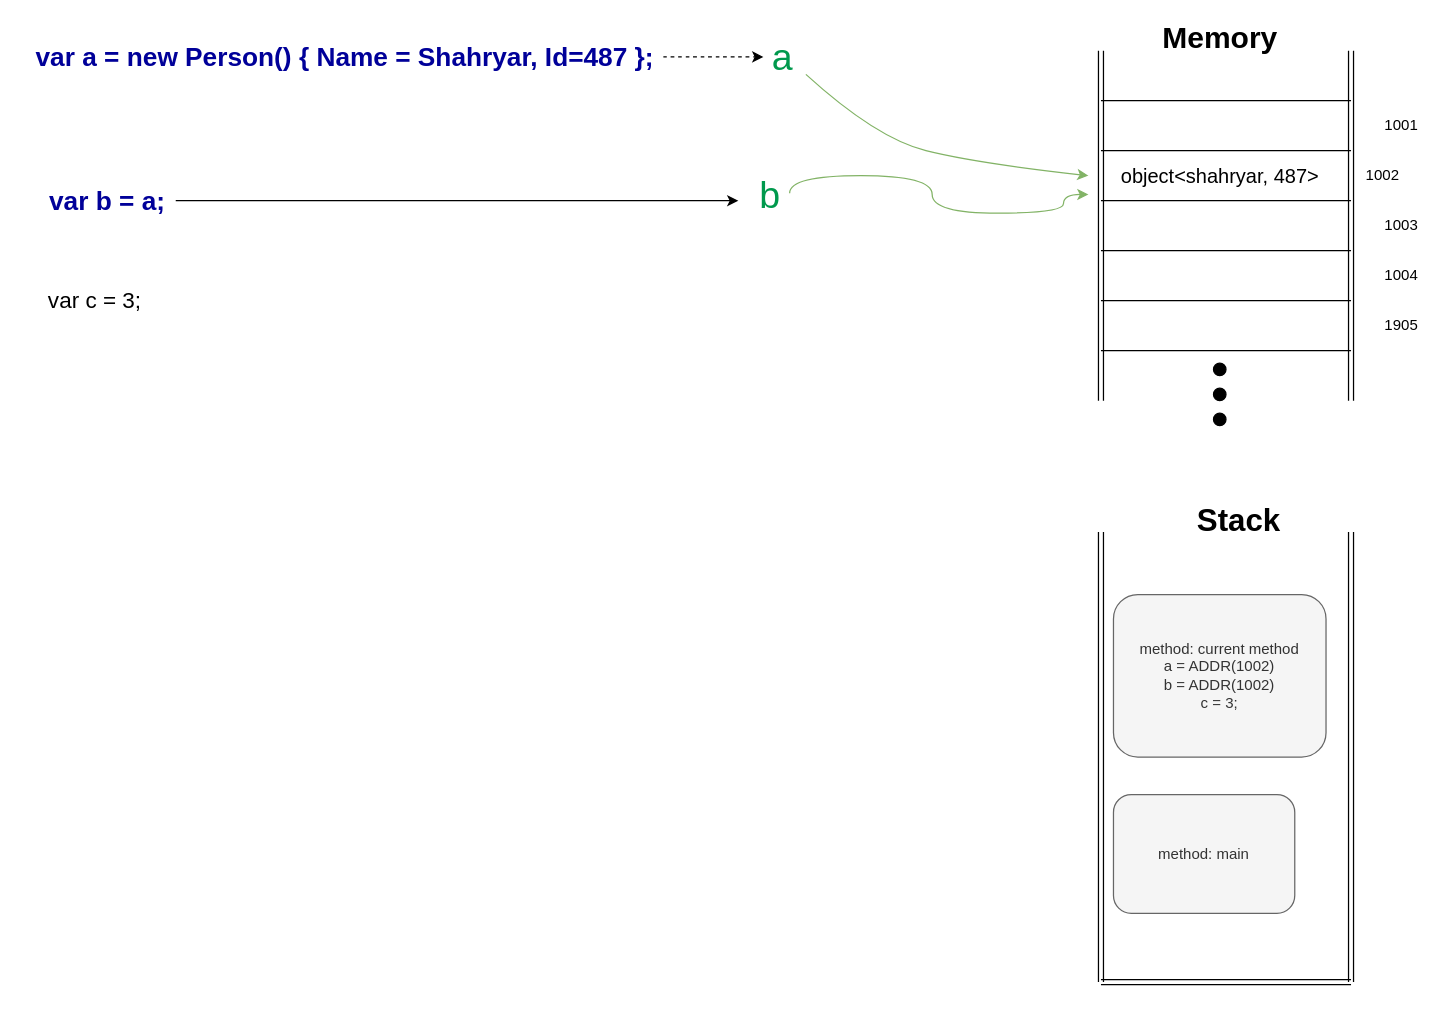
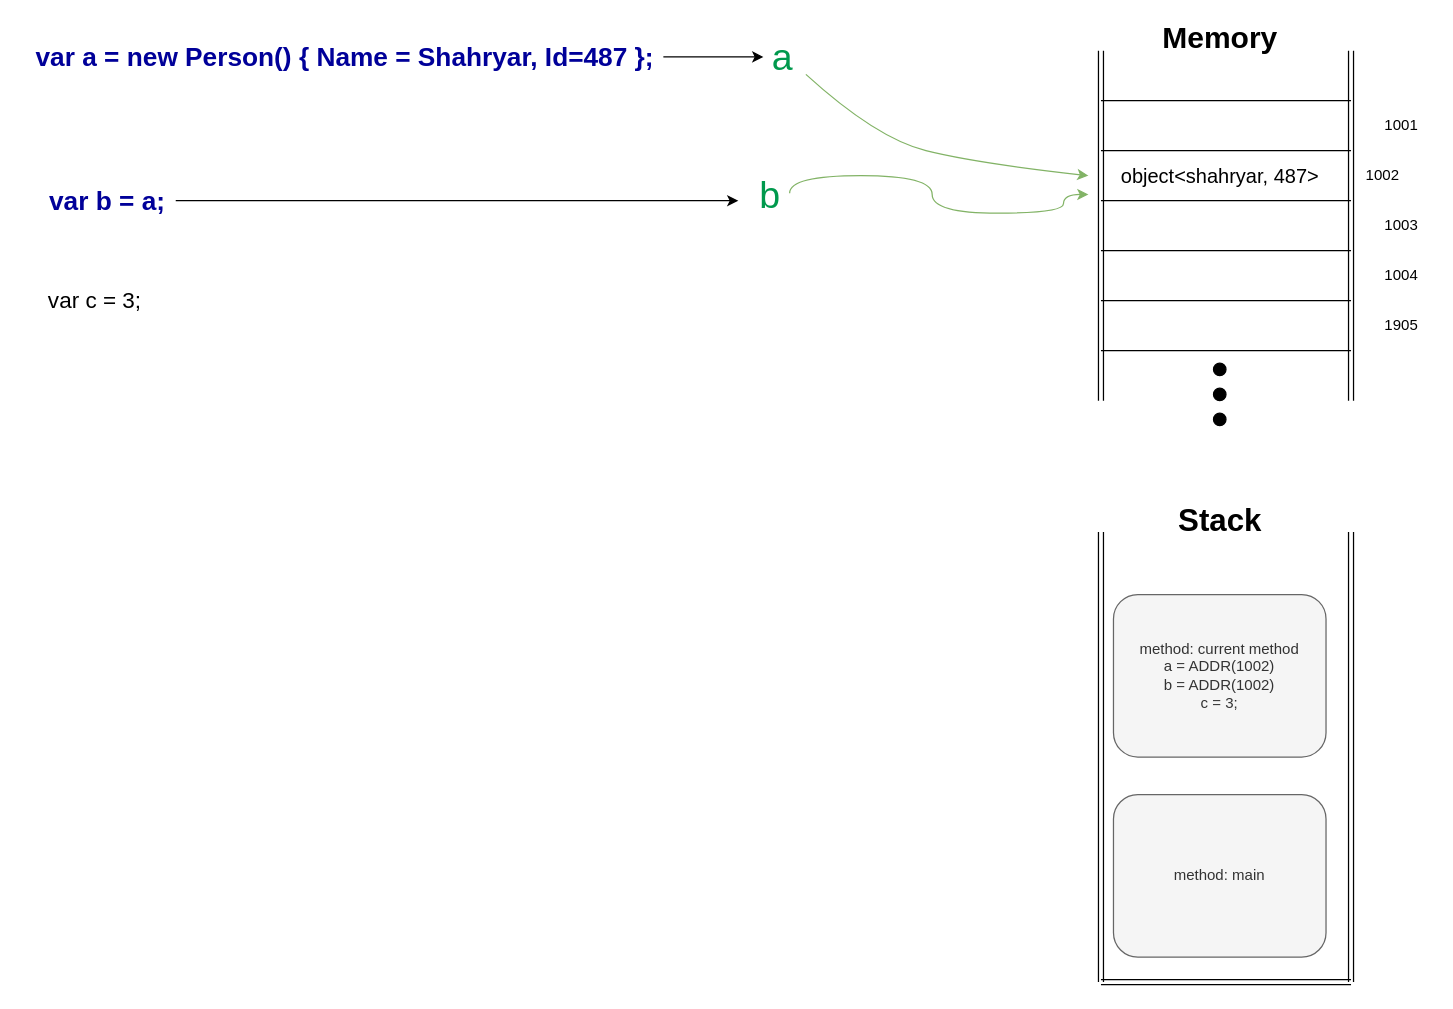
  <mxCell id="0" />
  <mxCell id="1" parent="0" />
  <mxCell id="2" value="" style="shape=link;html=1;" parent="1" edge="1"><mxGeometry width="50" height="50" relative="1" as="geometry"><mxPoint x="1080" y="320" as="sourcePoint" /><mxPoint x="1080" y="40" as="targetPoint" /></mxGeometry></mxCell>
  <mxCell id="3" value="" style="shape=link;html=1;" parent="1" edge="1"><mxGeometry width="50" height="50" relative="1" as="geometry"><mxPoint x="880" y="320" as="sourcePoint" /><mxPoint x="880" y="40" as="targetPoint" /></mxGeometry></mxCell>
  <mxCell id="4" value="" style="endArrow=none;html=1;" parent="1" edge="1"><mxGeometry width="50" height="50" relative="1" as="geometry"><mxPoint x="880" y="240" as="sourcePoint" /><mxPoint x="1080" y="240" as="targetPoint" /></mxGeometry></mxCell>
  <mxCell id="5" value="" style="endArrow=none;html=1;" parent="1" edge="1"><mxGeometry width="50" height="50" relative="1" as="geometry"><mxPoint x="880" y="280" as="sourcePoint" /><mxPoint x="1080" y="280" as="targetPoint" /></mxGeometry></mxCell>
  <mxCell id="6" value="" style="endArrow=none;html=1;" parent="1" edge="1"><mxGeometry width="50" height="50" relative="1" as="geometry"><mxPoint x="880" y="80" as="sourcePoint" /><mxPoint x="1080" y="80" as="targetPoint" /></mxGeometry></mxCell>
  <mxCell id="7" value="" style="endArrow=none;html=1;" parent="1" edge="1"><mxGeometry width="50" height="50" relative="1" as="geometry"><mxPoint x="880" y="120" as="sourcePoint" /><mxPoint x="1080" y="120" as="targetPoint" /></mxGeometry></mxCell>
  <mxCell id="8" value="" style="endArrow=none;html=1;" parent="1" edge="1"><mxGeometry width="50" height="50" relative="1" as="geometry"><mxPoint x="880" y="160" as="sourcePoint" /><mxPoint x="1080" y="160" as="targetPoint" /></mxGeometry></mxCell>
  <mxCell id="9" value="" style="endArrow=none;html=1;" parent="1" edge="1"><mxGeometry width="50" height="50" relative="1" as="geometry"><mxPoint x="880" y="200" as="sourcePoint" /><mxPoint x="1080" y="200" as="targetPoint" /></mxGeometry></mxCell>
  <mxCell id="10" value="&lt;b&gt;&lt;font style=&quot;font-size: 24px&quot;&gt;Memory&lt;/font&gt;&lt;/b&gt;" style="text;html=1;resizable=0;autosize=1;align=center;verticalAlign=middle;points=[];fillColor=none;strokeColor=none;rounded=0;" parent="1" vertex="1"><mxGeometry x="920" y="20" width="110" height="20" as="geometry" /></mxCell>
  <mxCell id="11" value="1905" style="text;html=1;resizable=0;autosize=1;align=center;verticalAlign=middle;points=[];fillColor=none;strokeColor=none;rounded=0;" parent="1" vertex="1"><mxGeometry x="1100" y="250" width="40" height="20" as="geometry" /></mxCell>
  <mxCell id="12" value="1004" style="text;html=1;resizable=0;autosize=1;align=center;verticalAlign=middle;points=[];fillColor=none;strokeColor=none;rounded=0;" parent="1" vertex="1"><mxGeometry x="1100" y="210" width="40" height="20" as="geometry" /></mxCell>
  <mxCell id="13" value="1003" style="text;html=1;resizable=0;autosize=1;align=center;verticalAlign=middle;points=[];fillColor=none;strokeColor=none;rounded=0;" parent="1" vertex="1"><mxGeometry x="1100" y="170" width="40" height="20" as="geometry" /></mxCell>
  <mxCell id="14" value="1002" style="text;html=1;resizable=0;autosize=1;align=center;verticalAlign=middle;points=[];fillColor=none;strokeColor=none;rounded=0;" parent="1" vertex="1"><mxGeometry x="1085" y="130" width="40" height="20" as="geometry" /></mxCell>
  <mxCell id="15" value="1001&lt;br&gt;" style="text;html=1;resizable=0;autosize=1;align=center;verticalAlign=middle;points=[];fillColor=none;strokeColor=none;rounded=0;" parent="1" vertex="1"><mxGeometry x="1100" y="90" width="40" height="20" as="geometry" /></mxCell>
  <mxCell id="16" value="" style="ellipse;whiteSpace=wrap;html=1;aspect=fixed;fillColor=#000000;" parent="1" vertex="1"><mxGeometry x="970" y="290" width="10" height="10" as="geometry" /></mxCell>
  <mxCell id="17" value="" style="ellipse;whiteSpace=wrap;html=1;aspect=fixed;fillColor=#000000;" parent="1" vertex="1"><mxGeometry x="970" y="310" width="10" height="10" as="geometry" /></mxCell>
  <mxCell id="18" value="" style="ellipse;whiteSpace=wrap;html=1;aspect=fixed;fillColor=#000000;" parent="1" vertex="1"><mxGeometry x="970" y="330" width="10" height="10" as="geometry" /></mxCell>
- <mxCell id="19" value="" style="edgeStyle=orthogonalEdgeStyle;curved=1;orthogonalLoop=1;jettySize=auto;html=1;strokeColor=#000000;dashed=1;" parent="1" source="20" target="28" edge="1"><mxGeometry relative="1" as="geometry" /></mxCell>
+ <mxCell id="19" value="" style="edgeStyle=orthogonalEdgeStyle;curved=1;orthogonalLoop=1;jettySize=auto;html=1;strokeColor=#000000;" parent="1" source="20" target="28" edge="1"><mxGeometry relative="1" as="geometry" /></mxCell>
  <mxCell id="20" value="&lt;b style=&quot;color: rgb(0 , 0 , 153)&quot;&gt;&lt;font style=&quot;font-size: 21px&quot;&gt;var a = new Person() { Name = Shahryar, Id=487 };&lt;/font&gt;&lt;/b&gt;" style="text;html=1;resizable=0;autosize=1;align=center;verticalAlign=middle;points=[];fillColor=none;strokeColor=none;rounded=0;" parent="1" vertex="1"><mxGeometry x="20" y="35" width="510" height="20" as="geometry" /></mxCell>
  <mxCell id="21" value="&lt;font style=&quot;font-size: 16px&quot;&gt;object&amp;lt;shahryar, 487&amp;gt;&lt;/font&gt;" style="text;html=1;resizable=0;autosize=1;align=center;verticalAlign=middle;points=[];fillColor=none;strokeColor=none;rounded=0;" parent="1" vertex="1"><mxGeometry x="890" y="130" width="170" height="20" as="geometry" /></mxCell>
  <mxCell id="22" value="" style="shape=link;html=1;" parent="1" edge="1"><mxGeometry width="50" height="50" relative="1" as="geometry"><mxPoint x="880" y="785" as="sourcePoint" /><mxPoint x="880" y="425" as="targetPoint" /></mxGeometry></mxCell>
  <mxCell id="23" value="" style="shape=link;html=1;" parent="1" edge="1"><mxGeometry width="50" height="50" relative="1" as="geometry"><mxPoint x="1080" y="785" as="sourcePoint" /><mxPoint x="1080" y="425" as="targetPoint" /></mxGeometry></mxCell>
  <mxCell id="24" value="" style="shape=link;html=1;" parent="1" edge="1"><mxGeometry width="50" height="50" relative="1" as="geometry"><mxPoint x="880" y="785" as="sourcePoint" /><mxPoint x="1080" y="785" as="targetPoint" /></mxGeometry></mxCell>
- <mxCell id="25" value="&lt;font size=&quot;1&quot;&gt;&lt;b style=&quot;font-size: 25px&quot;&gt;Stack&lt;/b&gt;&lt;/font&gt;" style="text;html=1;resizable=0;autosize=1;align=center;verticalAlign=middle;points=[];fillColor=none;strokeColor=none;rounded=0;" parent="1" vertex="1"><mxGeometry x="950" y="400" width="80" height="30" as="geometry" /></mxCell>
- <mxCell id="26" value="method: main" style="rounded=1;whiteSpace=wrap;html=1;fillColor=#f5f5f5;strokeColor=#666666;fontColor=#333333;" parent="1" vertex="1"><mxGeometry x="890" y="635" width="145" height="95" as="geometry" /></mxCell>
+ <mxCell id="25" value="&lt;font size=&quot;1&quot;&gt;&lt;b style=&quot;font-size: 25px&quot;&gt;Stack&lt;/b&gt;&lt;/font&gt;" style="text;html=1;resizable=0;autosize=1;align=center;verticalAlign=middle;points=[];fillColor=none;strokeColor=none;rounded=0;" parent="1" vertex="1"><mxGeometry x="935" y="400" width="80" height="30" as="geometry" /></mxCell>
+ <mxCell id="26" value="method: main" style="rounded=1;whiteSpace=wrap;html=1;fillColor=#f5f5f5;strokeColor=#666666;fontColor=#333333;" parent="1" vertex="1"><mxGeometry x="890" y="635" width="170" height="130" as="geometry" /></mxCell>
  <mxCell id="27" value="method: current method&lt;br&gt;a = ADDR(1002)&lt;br&gt;b = ADDR(1002)&lt;br&gt;c = 3;" style="rounded=1;whiteSpace=wrap;html=1;fillColor=#f5f5f5;strokeColor=#666666;fontColor=#333333;" parent="1" vertex="1"><mxGeometry x="890" y="475" width="170" height="130" as="geometry" /></mxCell>
  <mxCell id="28" value="&lt;font color=&quot;#00994d&quot; style=&quot;font-size: 30px&quot;&gt;a&lt;/font&gt;" style="text;html=1;resizable=0;autosize=1;align=center;verticalAlign=middle;points=[];fillColor=none;strokeColor=none;rounded=0;" parent="1" vertex="1"><mxGeometry x="610" y="30" width="30" height="30" as="geometry" /></mxCell>
  <mxCell id="29" value="" style="endArrow=classic;html=1;exitX=1.133;exitY=0.967;exitDx=0;exitDy=0;exitPerimeter=0;strokeColor=#82b366;curved=1;fillColor=#d5e8d4;" parent="1" source="28" edge="1"><mxGeometry width="50" height="50" relative="1" as="geometry"><mxPoint x="690" y="160" as="sourcePoint" /><mxPoint x="870" y="140" as="targetPoint" /><Array as="points"><mxPoint x="700" y="110" /><mxPoint x="780" y="130" /></Array></mxGeometry></mxCell>
  <mxCell id="30" style="edgeStyle=orthogonalEdgeStyle;curved=1;orthogonalLoop=1;jettySize=auto;html=1;strokeColor=#000000;" parent="1" source="31" edge="1"><mxGeometry relative="1" as="geometry"><mxPoint x="590" y="160" as="targetPoint" /></mxGeometry></mxCell>
  <mxCell id="31" value="&lt;font color=&quot;#000099&quot; size=&quot;1&quot;&gt;&lt;b style=&quot;font-size: 21px&quot;&gt;var b = a;&lt;/b&gt;&lt;/font&gt;" style="text;html=1;resizable=0;autosize=1;align=center;verticalAlign=middle;points=[];fillColor=none;strokeColor=none;rounded=0;" parent="1" vertex="1"><mxGeometry x="30" y="150" width="110" height="20" as="geometry" /></mxCell>
  <mxCell id="32" value="" style="edgeStyle=orthogonalEdgeStyle;curved=1;orthogonalLoop=1;jettySize=auto;html=1;strokeColor=#82b366;exitX=1.033;exitY=0.467;exitDx=0;exitDy=0;exitPerimeter=0;fillColor=#d5e8d4;" parent="1" source="33" edge="1"><mxGeometry relative="1" as="geometry"><mxPoint x="870" y="155" as="targetPoint" /><Array as="points"><mxPoint x="631" y="140" /><mxPoint x="745" y="140" /><mxPoint x="745" y="170" /><mxPoint x="850" y="170" /><mxPoint x="850" y="155" /></Array></mxGeometry></mxCell>
  <mxCell id="33" value="&lt;font color=&quot;#00994d&quot;&gt;&lt;span style=&quot;font-size: 30px&quot;&gt;b&lt;/span&gt;&lt;/font&gt;" style="text;html=1;resizable=0;autosize=1;align=center;verticalAlign=middle;points=[];fillColor=none;strokeColor=none;rounded=0;" parent="1" vertex="1"><mxGeometry x="600" y="140" width="30" height="30" as="geometry" /></mxCell>
  <mxCell id="34" value="&lt;font style=&quot;font-size: 18px&quot;&gt;var c = 3;&lt;/font&gt;" style="text;html=1;resizable=0;autosize=1;align=center;verticalAlign=middle;points=[];fillColor=none;strokeColor=none;rounded=0;" vertex="1" parent="1"><mxGeometry x="30" y="230" width="90" height="20" as="geometry" /></mxCell>
